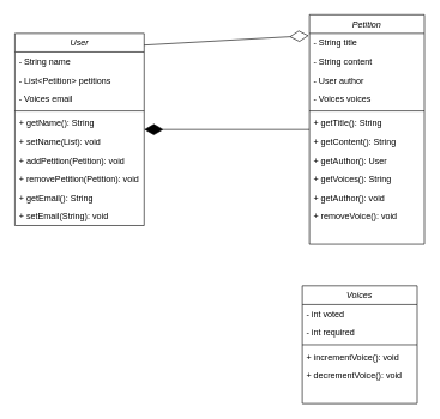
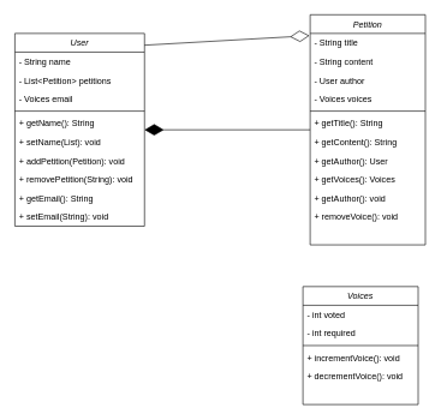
  <mxCell id="0" />
  <mxCell id="1" parent="0" />
  <mxCell id="2" value="Petition" style="swimlane;fontStyle=2;align=center;verticalAlign=top;childLayout=stackLayout;horizontal=1;startSize=26;horizontalStack=0;resizeParent=1;resizeLast=0;collapsible=1;marginBottom=0;rounded=0;shadow=0;strokeWidth=1;" parent="1" vertex="1"><mxGeometry x="430" y="20" width="160" height="320" as="geometry"><mxRectangle x="230" y="140" width="160" height="26" as="alternateBounds" /></mxGeometry></mxCell>
  <mxCell id="3" value="- String title" style="text;align=left;verticalAlign=top;spacingLeft=4;spacingRight=4;overflow=hidden;rotatable=0;points=[[0,0.5],[1,0.5]];portConstraint=eastwest;" parent="2" vertex="1"><mxGeometry y="26" width="160" height="26" as="geometry" /></mxCell>
  <mxCell id="4" value="- String content" style="text;align=left;verticalAlign=top;spacingLeft=4;spacingRight=4;overflow=hidden;rotatable=0;points=[[0,0.5],[1,0.5]];portConstraint=eastwest;rounded=0;shadow=0;html=0;" parent="2" vertex="1"><mxGeometry y="52" width="160" height="26" as="geometry" /></mxCell>
  <mxCell id="5" value="- User author" style="text;align=left;verticalAlign=top;spacingLeft=4;spacingRight=4;overflow=hidden;rotatable=0;points=[[0,0.5],[1,0.5]];portConstraint=eastwest;rounded=0;shadow=0;html=0;" parent="2" vertex="1"><mxGeometry y="78" width="160" height="26" as="geometry" /></mxCell>
  <mxCell id="6" value="- Voices voices" style="text;align=left;verticalAlign=top;spacingLeft=4;spacingRight=4;overflow=hidden;rotatable=0;points=[[0,0.5],[1,0.5]];portConstraint=eastwest;rounded=0;shadow=0;html=0;" parent="2" vertex="1"><mxGeometry y="104" width="160" height="26" as="geometry" /></mxCell>
  <mxCell id="7" value="" style="line;html=1;strokeWidth=1;align=left;verticalAlign=middle;spacingTop=-1;spacingLeft=3;spacingRight=3;rotatable=0;labelPosition=right;points=[];portConstraint=eastwest;" parent="2" vertex="1"><mxGeometry y="130" width="160" height="8" as="geometry" /></mxCell>
  <mxCell id="8" value="+ getTitle(): String" style="text;align=left;verticalAlign=top;spacingLeft=4;spacingRight=4;overflow=hidden;rotatable=0;points=[[0,0.5],[1,0.5]];portConstraint=eastwest;" parent="2" vertex="1"><mxGeometry y="138" width="160" height="26" as="geometry" /></mxCell>
  <mxCell id="9" value="+ getContent(): String" style="text;align=left;verticalAlign=top;spacingLeft=4;spacingRight=4;overflow=hidden;rotatable=0;points=[[0,0.5],[1,0.5]];portConstraint=eastwest;" parent="2" vertex="1"><mxGeometry y="164" width="160" height="26" as="geometry" /></mxCell>
  <mxCell id="10" value="+ getAuthor(): User" style="text;align=left;verticalAlign=top;spacingLeft=4;spacingRight=4;overflow=hidden;rotatable=0;points=[[0,0.5],[1,0.5]];portConstraint=eastwest;" parent="2" vertex="1"><mxGeometry y="190" width="160" height="26" as="geometry" /></mxCell>
- <mxCell id="11" value="+ getVoices(): String" style="text;align=left;verticalAlign=top;spacingLeft=4;spacingRight=4;overflow=hidden;rotatable=0;points=[[0,0.5],[1,0.5]];portConstraint=eastwest;" parent="2" vertex="1"><mxGeometry y="216" width="160" height="26" as="geometry" /></mxCell>
+ <mxCell id="11" value="+ getVoices(): Voices" style="text;align=left;verticalAlign=top;spacingLeft=4;spacingRight=4;overflow=hidden;rotatable=0;points=[[0,0.5],[1,0.5]];portConstraint=eastwest;" parent="2" vertex="1"><mxGeometry y="216" width="160" height="26" as="geometry" /></mxCell>
  <mxCell id="12" value="+ getAuthor(): void" style="text;align=left;verticalAlign=top;spacingLeft=4;spacingRight=4;overflow=hidden;rotatable=0;points=[[0,0.5],[1,0.5]];portConstraint=eastwest;" parent="2" vertex="1"><mxGeometry y="242" width="160" height="26" as="geometry" /></mxCell>
  <mxCell id="13" value="+ removeVoice(): void" style="text;align=left;verticalAlign=top;spacingLeft=4;spacingRight=4;overflow=hidden;rotatable=0;points=[[0,0.5],[1,0.5]];portConstraint=eastwest;" parent="2" vertex="1"><mxGeometry y="268" width="160" height="26" as="geometry" /></mxCell>
  <mxCell id="14" value="Voices" style="swimlane;fontStyle=2;align=center;verticalAlign=top;childLayout=stackLayout;horizontal=1;startSize=26;horizontalStack=0;resizeParent=1;resizeLast=0;collapsible=1;marginBottom=0;rounded=0;shadow=0;strokeWidth=1;" parent="1" vertex="1"><mxGeometry x="420" y="398" width="160" height="164" as="geometry"><mxRectangle x="230" y="140" width="160" height="26" as="alternateBounds" /></mxGeometry></mxCell>
  <mxCell id="15" value="- int voted" style="text;align=left;verticalAlign=top;spacingLeft=4;spacingRight=4;overflow=hidden;rotatable=0;points=[[0,0.5],[1,0.5]];portConstraint=eastwest;" parent="14" vertex="1"><mxGeometry y="26" width="160" height="26" as="geometry" /></mxCell>
  <mxCell id="16" value="- int required" style="text;align=left;verticalAlign=top;spacingLeft=4;spacingRight=4;overflow=hidden;rotatable=0;points=[[0,0.5],[1,0.5]];portConstraint=eastwest;rounded=0;shadow=0;html=0;" parent="14" vertex="1"><mxGeometry y="52" width="160" height="26" as="geometry" /></mxCell>
  <mxCell id="17" value="" style="line;html=1;strokeWidth=1;align=left;verticalAlign=middle;spacingTop=-1;spacingLeft=3;spacingRight=3;rotatable=0;labelPosition=right;points=[];portConstraint=eastwest;" parent="14" vertex="1"><mxGeometry y="78" width="160" height="8" as="geometry" /></mxCell>
  <mxCell id="18" value="+ incrementVoice(): void" style="text;align=left;verticalAlign=top;spacingLeft=4;spacingRight=4;overflow=hidden;rotatable=0;points=[[0,0.5],[1,0.5]];portConstraint=eastwest;" parent="14" vertex="1"><mxGeometry y="86" width="160" height="26" as="geometry" /></mxCell>
  <mxCell id="19" value="+ decrementVoice(): void" style="text;align=left;verticalAlign=top;spacingLeft=4;spacingRight=4;overflow=hidden;rotatable=0;points=[[0,0.5],[1,0.5]];portConstraint=eastwest;" parent="14" vertex="1"><mxGeometry y="112" width="160" height="26" as="geometry" /></mxCell>
  <mxCell id="20" value="User" style="swimlane;fontStyle=2;align=center;verticalAlign=top;childLayout=stackLayout;horizontal=1;startSize=26;horizontalStack=0;resizeParent=1;resizeLast=0;collapsible=1;marginBottom=0;rounded=0;shadow=0;strokeWidth=1;" parent="1" vertex="1"><mxGeometry x="20" y="46" width="180" height="268" as="geometry"><mxRectangle x="230" y="140" width="160" height="26" as="alternateBounds" /></mxGeometry></mxCell>
  <mxCell id="21" value="- String name" style="text;align=left;verticalAlign=top;spacingLeft=4;spacingRight=4;overflow=hidden;rotatable=0;points=[[0,0.5],[1,0.5]];portConstraint=eastwest;" parent="20" vertex="1"><mxGeometry y="26" width="180" height="26" as="geometry" /></mxCell>
  <mxCell id="22" value="- List&lt;Petition&gt; petitions" style="text;align=left;verticalAlign=top;spacingLeft=4;spacingRight=4;overflow=hidden;rotatable=0;points=[[0,0.5],[1,0.5]];portConstraint=eastwest;rounded=0;shadow=0;html=0;" parent="20" vertex="1"><mxGeometry y="52" width="180" height="26" as="geometry" /></mxCell>
  <mxCell id="23" value="- Voices email" style="text;align=left;verticalAlign=top;spacingLeft=4;spacingRight=4;overflow=hidden;rotatable=0;points=[[0,0.5],[1,0.5]];portConstraint=eastwest;rounded=0;shadow=0;html=0;" parent="20" vertex="1"><mxGeometry y="78" width="180" height="26" as="geometry" /></mxCell>
  <mxCell id="24" value="" style="line;html=1;strokeWidth=1;align=left;verticalAlign=middle;spacingTop=-1;spacingLeft=3;spacingRight=3;rotatable=0;labelPosition=right;points=[];portConstraint=eastwest;" parent="20" vertex="1"><mxGeometry y="104" width="180" height="8" as="geometry" /></mxCell>
  <mxCell id="25" value="+ getName(): String" style="text;align=left;verticalAlign=top;spacingLeft=4;spacingRight=4;overflow=hidden;rotatable=0;points=[[0,0.5],[1,0.5]];portConstraint=eastwest;" parent="20" vertex="1"><mxGeometry y="112" width="180" height="26" as="geometry" /></mxCell>
  <mxCell id="26" value="+ setName(List): void" style="text;align=left;verticalAlign=top;spacingLeft=4;spacingRight=4;overflow=hidden;rotatable=0;points=[[0,0.5],[1,0.5]];portConstraint=eastwest;" parent="20" vertex="1"><mxGeometry y="138" width="180" height="26" as="geometry" /></mxCell>
  <mxCell id="27" value="+ addPetition(Petition): void" style="text;align=left;verticalAlign=top;spacingLeft=4;spacingRight=4;overflow=hidden;rotatable=0;points=[[0,0.5],[1,0.5]];portConstraint=eastwest;" parent="20" vertex="1"><mxGeometry y="164" width="180" height="26" as="geometry" /></mxCell>
- <mxCell id="28" value="+ removePetition(Petition): void" style="text;align=left;verticalAlign=top;spacingLeft=4;spacingRight=4;overflow=hidden;rotatable=0;points=[[0,0.5],[1,0.5]];portConstraint=eastwest;" parent="20" vertex="1"><mxGeometry y="190" width="180" height="26" as="geometry" /></mxCell>
+ <mxCell id="28" value="+ removePetition(String): void" style="text;align=left;verticalAlign=top;spacingLeft=4;spacingRight=4;overflow=hidden;rotatable=0;points=[[0,0.5],[1,0.5]];portConstraint=eastwest;" parent="20" vertex="1"><mxGeometry y="190" width="180" height="26" as="geometry" /></mxCell>
  <mxCell id="29" value="+ getEmail(): String" style="text;align=left;verticalAlign=top;spacingLeft=4;spacingRight=4;overflow=hidden;rotatable=0;points=[[0,0.5],[1,0.5]];portConstraint=eastwest;" parent="20" vertex="1"><mxGeometry y="216" width="180" height="26" as="geometry" /></mxCell>
  <mxCell id="30" value="+ setEmail(String): void" style="text;align=left;verticalAlign=top;spacingLeft=4;spacingRight=4;overflow=hidden;rotatable=0;points=[[0,0.5],[1,0.5]];portConstraint=eastwest;" parent="20" vertex="1"><mxGeometry y="242" width="180" height="26" as="geometry" /></mxCell>
  <mxCell id="31" value="" style="endArrow=diamondThin;endFill=1;endSize=24;html=1;rounded=0;fontSize=18;" parent="1" source="2" target="20" edge="1"><mxGeometry width="160" relative="1" as="geometry"><mxPoint x="230" y="278" as="sourcePoint" /><mxPoint x="390" y="278" as="targetPoint" /></mxGeometry></mxCell>
  <mxCell id="32" value="" style="endArrow=diamondThin;endFill=0;endSize=24;html=1;rounded=0;fontSize=18;entryX=-0.006;entryY=0.091;entryDx=0;entryDy=0;entryPerimeter=0;exitX=1;exitY=0.061;exitDx=0;exitDy=0;exitPerimeter=0;" parent="1" source="20" target="2" edge="1"><mxGeometry width="160" relative="1" as="geometry"><mxPoint x="230" y="278" as="sourcePoint" /><mxPoint x="390" y="278" as="targetPoint" /></mxGeometry></mxCell>
